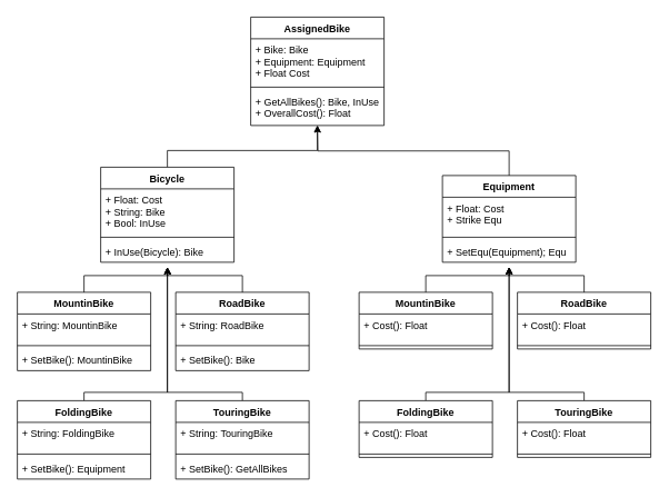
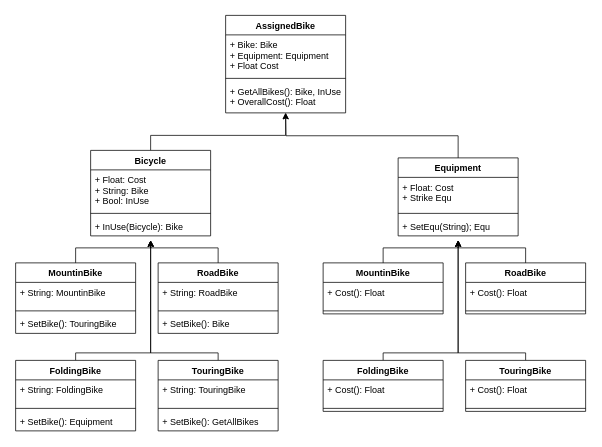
  <mxCell id="0" />
  <mxCell id="1" parent="0" />
  <mxCell id="2" style="edgeStyle=orthogonalEdgeStyle;rounded=0;orthogonalLoop=1;jettySize=auto;html=1;exitX=0.5;exitY=0;exitDx=0;exitDy=0;" edge="1" parent="1" source="3"><mxGeometry relative="1" as="geometry"><mxPoint x="380" y="150" as="targetPoint" /><Array as="points"><mxPoint x="200" y="180" /><mxPoint x="380" y="180" /></Array></mxGeometry></mxCell>
  <mxCell id="3" value="Bicycle&#10;" style="swimlane;fontStyle=1;align=center;verticalAlign=top;childLayout=stackLayout;horizontal=1;startSize=26;horizontalStack=0;resizeParent=1;resizeParentMax=0;resizeLast=0;collapsible=1;marginBottom=0;" vertex="1" parent="1"><mxGeometry x="120" y="200" width="160" height="114" as="geometry" /></mxCell>
  <mxCell id="4" value="+ Float: Cost&#10;+ String: Bike&#10;+ Bool: InUse" style="text;strokeColor=none;fillColor=none;align=left;verticalAlign=top;spacingLeft=4;spacingRight=4;overflow=hidden;rotatable=0;points=[[0,0.5],[1,0.5]];portConstraint=eastwest;" vertex="1" parent="3"><mxGeometry y="26" width="160" height="54" as="geometry" /></mxCell>
  <mxCell id="5" value="" style="line;strokeWidth=1;fillColor=none;align=left;verticalAlign=middle;spacingTop=-1;spacingLeft=3;spacingRight=3;rotatable=0;labelPosition=right;points=[];portConstraint=eastwest;" vertex="1" parent="3"><mxGeometry y="80" width="160" height="8" as="geometry" /></mxCell>
  <mxCell id="6" value="+ InUse(Bicycle): Bike" style="text;strokeColor=none;fillColor=none;align=left;verticalAlign=top;spacingLeft=4;spacingRight=4;overflow=hidden;rotatable=0;points=[[0,0.5],[1,0.5]];portConstraint=eastwest;" vertex="1" parent="3"><mxGeometry y="88" width="160" height="26" as="geometry" /></mxCell>
  <mxCell id="7" style="edgeStyle=orthogonalEdgeStyle;rounded=0;orthogonalLoop=1;jettySize=auto;html=1;exitX=0.5;exitY=0;exitDx=0;exitDy=0;" edge="1" parent="1" source="8"><mxGeometry relative="1" as="geometry"><mxPoint x="200" y="320" as="targetPoint" /></mxGeometry></mxCell>
  <mxCell id="8" value="RoadBike&#10;" style="swimlane;fontStyle=1;align=center;verticalAlign=top;childLayout=stackLayout;horizontal=1;startSize=26;horizontalStack=0;resizeParent=1;resizeParentMax=0;resizeLast=0;collapsible=1;marginBottom=0;" vertex="1" parent="1"><mxGeometry x="210" y="350" width="160" height="94" as="geometry" /></mxCell>
  <mxCell id="9" value="+ String: RoadBike" style="text;strokeColor=none;fillColor=none;align=left;verticalAlign=top;spacingLeft=4;spacingRight=4;overflow=hidden;rotatable=0;points=[[0,0.5],[1,0.5]];portConstraint=eastwest;" vertex="1" parent="8"><mxGeometry y="26" width="160" height="34" as="geometry" /></mxCell>
  <mxCell id="10" value="" style="line;strokeWidth=1;fillColor=none;align=left;verticalAlign=middle;spacingTop=-1;spacingLeft=3;spacingRight=3;rotatable=0;labelPosition=right;points=[];portConstraint=eastwest;" vertex="1" parent="8"><mxGeometry y="60" width="160" height="8" as="geometry" /></mxCell>
  <mxCell id="11" value="+ SetBike(): Bike" style="text;strokeColor=none;fillColor=none;align=left;verticalAlign=top;spacingLeft=4;spacingRight=4;overflow=hidden;rotatable=0;points=[[0,0.5],[1,0.5]];portConstraint=eastwest;" vertex="1" parent="8"><mxGeometry y="68" width="160" height="26" as="geometry" /></mxCell>
  <mxCell id="12" style="edgeStyle=orthogonalEdgeStyle;rounded=0;orthogonalLoop=1;jettySize=auto;html=1;exitX=0.5;exitY=0;exitDx=0;exitDy=0;entryX=0.5;entryY=1.231;entryDx=0;entryDy=0;entryPerimeter=0;" edge="1" parent="1" source="13" target="6"><mxGeometry relative="1" as="geometry"><mxPoint x="200" y="330" as="targetPoint" /><Array as="points"><mxPoint x="100" y="330" /><mxPoint x="200" y="330" /></Array></mxGeometry></mxCell>
  <mxCell id="13" value="MountinBike" style="swimlane;fontStyle=1;align=center;verticalAlign=top;childLayout=stackLayout;horizontal=1;startSize=26;horizontalStack=0;resizeParent=1;resizeParentMax=0;resizeLast=0;collapsible=1;marginBottom=0;" vertex="1" parent="1"><mxGeometry x="20" y="350" width="160" height="94" as="geometry" /></mxCell>
  <mxCell id="14" value="+ String: MountinBike" style="text;strokeColor=none;fillColor=none;align=left;verticalAlign=top;spacingLeft=4;spacingRight=4;overflow=hidden;rotatable=0;points=[[0,0.5],[1,0.5]];portConstraint=eastwest;" vertex="1" parent="13"><mxGeometry y="26" width="160" height="34" as="geometry" /></mxCell>
  <mxCell id="15" value="" style="line;strokeWidth=1;fillColor=none;align=left;verticalAlign=middle;spacingTop=-1;spacingLeft=3;spacingRight=3;rotatable=0;labelPosition=right;points=[];portConstraint=eastwest;" vertex="1" parent="13"><mxGeometry y="60" width="160" height="8" as="geometry" /></mxCell>
- <mxCell id="16" value="+ SetBike(): MountinBike" style="text;strokeColor=none;fillColor=none;align=left;verticalAlign=top;spacingLeft=4;spacingRight=4;overflow=hidden;rotatable=0;points=[[0,0.5],[1,0.5]];portConstraint=eastwest;" vertex="1" parent="13"><mxGeometry y="68" width="160" height="26" as="geometry" /></mxCell>
+ <mxCell id="16" value="+ SetBike(): TouringBike" style="text;strokeColor=none;fillColor=none;align=left;verticalAlign=top;spacingLeft=4;spacingRight=4;overflow=hidden;rotatable=0;points=[[0,0.5],[1,0.5]];portConstraint=eastwest;" vertex="1" parent="13"><mxGeometry y="68" width="160" height="26" as="geometry" /></mxCell>
  <mxCell id="17" style="edgeStyle=orthogonalEdgeStyle;rounded=0;orthogonalLoop=1;jettySize=auto;html=1;exitX=0.5;exitY=0;exitDx=0;exitDy=0;" edge="1" parent="1" source="18"><mxGeometry relative="1" as="geometry"><mxPoint x="200" y="320" as="targetPoint" /><Array as="points"><mxPoint x="290" y="470" /><mxPoint x="200" y="470" /></Array></mxGeometry></mxCell>
  <mxCell id="18" value="TouringBike" style="swimlane;fontStyle=1;align=center;verticalAlign=top;childLayout=stackLayout;horizontal=1;startSize=26;horizontalStack=0;resizeParent=1;resizeParentMax=0;resizeLast=0;collapsible=1;marginBottom=0;" vertex="1" parent="1"><mxGeometry x="210" y="480" width="160" height="94" as="geometry" /></mxCell>
  <mxCell id="19" value="+ String: TouringBike" style="text;strokeColor=none;fillColor=none;align=left;verticalAlign=top;spacingLeft=4;spacingRight=4;overflow=hidden;rotatable=0;points=[[0,0.5],[1,0.5]];portConstraint=eastwest;" vertex="1" parent="18"><mxGeometry y="26" width="160" height="34" as="geometry" /></mxCell>
  <mxCell id="20" value="" style="line;strokeWidth=1;fillColor=none;align=left;verticalAlign=middle;spacingTop=-1;spacingLeft=3;spacingRight=3;rotatable=0;labelPosition=right;points=[];portConstraint=eastwest;" vertex="1" parent="18"><mxGeometry y="60" width="160" height="8" as="geometry" /></mxCell>
  <mxCell id="21" value="+ SetBike(): GetAllBikes" style="text;strokeColor=none;fillColor=none;align=left;verticalAlign=top;spacingLeft=4;spacingRight=4;overflow=hidden;rotatable=0;points=[[0,0.5],[1,0.5]];portConstraint=eastwest;" vertex="1" parent="18"><mxGeometry y="68" width="160" height="26" as="geometry" /></mxCell>
  <mxCell id="22" style="edgeStyle=orthogonalEdgeStyle;rounded=0;orthogonalLoop=1;jettySize=auto;html=1;exitX=0.5;exitY=0;exitDx=0;exitDy=0;" edge="1" parent="1" source="23"><mxGeometry relative="1" as="geometry"><mxPoint x="200" y="320" as="targetPoint" /><Array as="points"><mxPoint x="100" y="470" /><mxPoint x="200" y="470" /></Array></mxGeometry></mxCell>
  <mxCell id="23" value="FoldingBike" style="swimlane;fontStyle=1;align=center;verticalAlign=top;childLayout=stackLayout;horizontal=1;startSize=26;horizontalStack=0;resizeParent=1;resizeParentMax=0;resizeLast=0;collapsible=1;marginBottom=0;" vertex="1" parent="1"><mxGeometry x="20" y="480" width="160" height="94" as="geometry" /></mxCell>
  <mxCell id="24" value="+ String: FoldingBike" style="text;strokeColor=none;fillColor=none;align=left;verticalAlign=top;spacingLeft=4;spacingRight=4;overflow=hidden;rotatable=0;points=[[0,0.5],[1,0.5]];portConstraint=eastwest;" vertex="1" parent="23"><mxGeometry y="26" width="160" height="34" as="geometry" /></mxCell>
  <mxCell id="25" value="" style="line;strokeWidth=1;fillColor=none;align=left;verticalAlign=middle;spacingTop=-1;spacingLeft=3;spacingRight=3;rotatable=0;labelPosition=right;points=[];portConstraint=eastwest;" vertex="1" parent="23"><mxGeometry y="60" width="160" height="8" as="geometry" /></mxCell>
  <mxCell id="26" value="+ SetBike(): Equipment" style="text;strokeColor=none;fillColor=none;align=left;verticalAlign=top;spacingLeft=4;spacingRight=4;overflow=hidden;rotatable=0;points=[[0,0.5],[1,0.5]];portConstraint=eastwest;" vertex="1" parent="23"><mxGeometry y="68" width="160" height="26" as="geometry" /></mxCell>
  <mxCell id="27" value="AssignedBike" style="swimlane;fontStyle=1;align=center;verticalAlign=top;childLayout=stackLayout;horizontal=1;startSize=26;horizontalStack=0;resizeParent=1;resizeParentMax=0;resizeLast=0;collapsible=1;marginBottom=0;" vertex="1" parent="1"><mxGeometry x="300" y="20" width="160" height="130" as="geometry" /></mxCell>
  <mxCell id="28" value="+ Bike: Bike&#10;+ Equipment: Equipment&#10;+ Float Cost" style="text;strokeColor=none;fillColor=none;align=left;verticalAlign=top;spacingLeft=4;spacingRight=4;overflow=hidden;rotatable=0;points=[[0,0.5],[1,0.5]];portConstraint=eastwest;" vertex="1" parent="27"><mxGeometry y="26" width="160" height="54" as="geometry" /></mxCell>
  <mxCell id="29" value="" style="line;strokeWidth=1;fillColor=none;align=left;verticalAlign=middle;spacingTop=-1;spacingLeft=3;spacingRight=3;rotatable=0;labelPosition=right;points=[];portConstraint=eastwest;" vertex="1" parent="27"><mxGeometry y="80" width="160" height="8" as="geometry" /></mxCell>
  <mxCell id="30" value="+ GetAllBikes(): Bike, InUse&#10;+ OverallCost(): Float" style="text;strokeColor=none;fillColor=none;align=left;verticalAlign=top;spacingLeft=4;spacingRight=4;overflow=hidden;rotatable=0;points=[[0,0.5],[1,0.5]];portConstraint=eastwest;" vertex="1" parent="27"><mxGeometry y="88" width="160" height="42" as="geometry" /></mxCell>
  <mxCell id="31" style="edgeStyle=orthogonalEdgeStyle;rounded=0;orthogonalLoop=1;jettySize=auto;html=1;exitX=0.5;exitY=0;exitDx=0;exitDy=0;" edge="1" parent="1" source="32"><mxGeometry relative="1" as="geometry"><mxPoint x="380" y="150" as="targetPoint" /></mxGeometry></mxCell>
  <mxCell id="32" value="Equipment" style="swimlane;fontStyle=1;align=center;verticalAlign=top;childLayout=stackLayout;horizontal=1;startSize=26;horizontalStack=0;resizeParent=1;resizeParentMax=0;resizeLast=0;collapsible=1;marginBottom=0;" vertex="1" parent="1"><mxGeometry x="530" y="210" width="160" height="104" as="geometry" /></mxCell>
  <mxCell id="33" value="+ Float: Cost&#10;+ Strike Equ" style="text;strokeColor=none;fillColor=none;align=left;verticalAlign=top;spacingLeft=4;spacingRight=4;overflow=hidden;rotatable=0;points=[[0,0.5],[1,0.5]];portConstraint=eastwest;" vertex="1" parent="32"><mxGeometry y="26" width="160" height="44" as="geometry" /></mxCell>
  <mxCell id="34" value="" style="line;strokeWidth=1;fillColor=none;align=left;verticalAlign=middle;spacingTop=-1;spacingLeft=3;spacingRight=3;rotatable=0;labelPosition=right;points=[];portConstraint=eastwest;" vertex="1" parent="32"><mxGeometry y="70" width="160" height="8" as="geometry" /></mxCell>
- <mxCell id="35" value="+ SetEqu(Equipment); Equ" style="text;strokeColor=none;fillColor=none;align=left;verticalAlign=top;spacingLeft=4;spacingRight=4;overflow=hidden;rotatable=0;points=[[0,0.5],[1,0.5]];portConstraint=eastwest;" vertex="1" parent="32"><mxGeometry y="78" width="160" height="26" as="geometry" /></mxCell>
+ <mxCell id="35" value="+ SetEqu(String); Equ" style="text;strokeColor=none;fillColor=none;align=left;verticalAlign=top;spacingLeft=4;spacingRight=4;overflow=hidden;rotatable=0;points=[[0,0.5],[1,0.5]];portConstraint=eastwest;" vertex="1" parent="32"><mxGeometry y="78" width="160" height="26" as="geometry" /></mxCell>
  <mxCell id="36" style="edgeStyle=orthogonalEdgeStyle;rounded=0;orthogonalLoop=1;jettySize=auto;html=1;exitX=0.5;exitY=0;exitDx=0;exitDy=0;" edge="1" parent="1"><mxGeometry relative="1" as="geometry"><mxPoint x="610" y="320" as="targetPoint" /><mxPoint x="700" y="350" as="sourcePoint" /><Array as="points"><mxPoint x="700" y="330" /><mxPoint x="610" y="330" /></Array></mxGeometry></mxCell>
  <mxCell id="37" style="edgeStyle=orthogonalEdgeStyle;rounded=0;orthogonalLoop=1;jettySize=auto;html=1;exitX=0.5;exitY=0;exitDx=0;exitDy=0;entryX=0.5;entryY=1.231;entryDx=0;entryDy=0;entryPerimeter=0;" edge="1" parent="1" source="38" target="35"><mxGeometry relative="1" as="geometry"><mxPoint x="610" y="330" as="targetPoint" /><Array as="points"><mxPoint x="510" y="330" /><mxPoint x="610" y="330" /></Array></mxGeometry></mxCell>
  <mxCell id="38" value="MountinBike" style="swimlane;fontStyle=1;align=center;verticalAlign=top;childLayout=stackLayout;horizontal=1;startSize=26;horizontalStack=0;resizeParent=1;resizeParentMax=0;resizeLast=0;collapsible=1;marginBottom=0;" vertex="1" parent="1"><mxGeometry x="430" y="350" width="160" height="68" as="geometry" /></mxCell>
  <mxCell id="39" value="+ Cost(): Float" style="text;strokeColor=none;fillColor=none;align=left;verticalAlign=top;spacingLeft=4;spacingRight=4;overflow=hidden;rotatable=0;points=[[0,0.5],[1,0.5]];portConstraint=eastwest;" vertex="1" parent="38"><mxGeometry y="26" width="160" height="34" as="geometry" /></mxCell>
  <mxCell id="40" value="" style="line;strokeWidth=1;fillColor=none;align=left;verticalAlign=middle;spacingTop=-1;spacingLeft=3;spacingRight=3;rotatable=0;labelPosition=right;points=[];portConstraint=eastwest;" vertex="1" parent="38"><mxGeometry y="60" width="160" height="8" as="geometry" /></mxCell>
  <mxCell id="41" style="edgeStyle=orthogonalEdgeStyle;rounded=0;orthogonalLoop=1;jettySize=auto;html=1;exitX=0.5;exitY=0;exitDx=0;exitDy=0;" edge="1" parent="1" source="42"><mxGeometry relative="1" as="geometry"><mxPoint x="610" y="320" as="targetPoint" /><Array as="points"><mxPoint x="700" y="470" /><mxPoint x="610" y="470" /></Array></mxGeometry></mxCell>
  <mxCell id="42" value="TouringBike" style="swimlane;fontStyle=1;align=center;verticalAlign=top;childLayout=stackLayout;horizontal=1;startSize=26;horizontalStack=0;resizeParent=1;resizeParentMax=0;resizeLast=0;collapsible=1;marginBottom=0;" vertex="1" parent="1"><mxGeometry x="620" y="480" width="160" height="68" as="geometry" /></mxCell>
  <mxCell id="43" value="+ Cost(): Float" style="text;strokeColor=none;fillColor=none;align=left;verticalAlign=top;spacingLeft=4;spacingRight=4;overflow=hidden;rotatable=0;points=[[0,0.5],[1,0.5]];portConstraint=eastwest;" vertex="1" parent="42"><mxGeometry y="26" width="160" height="34" as="geometry" /></mxCell>
  <mxCell id="44" value="" style="line;strokeWidth=1;fillColor=none;align=left;verticalAlign=middle;spacingTop=-1;spacingLeft=3;spacingRight=3;rotatable=0;labelPosition=right;points=[];portConstraint=eastwest;" vertex="1" parent="42"><mxGeometry y="60" width="160" height="8" as="geometry" /></mxCell>
  <mxCell id="45" style="edgeStyle=orthogonalEdgeStyle;rounded=0;orthogonalLoop=1;jettySize=auto;html=1;exitX=0.5;exitY=0;exitDx=0;exitDy=0;" edge="1" parent="1" source="46"><mxGeometry relative="1" as="geometry"><mxPoint x="610" y="320" as="targetPoint" /><Array as="points"><mxPoint x="510" y="470" /><mxPoint x="610" y="470" /></Array></mxGeometry></mxCell>
  <mxCell id="46" value="FoldingBike" style="swimlane;fontStyle=1;align=center;verticalAlign=top;childLayout=stackLayout;horizontal=1;startSize=26;horizontalStack=0;resizeParent=1;resizeParentMax=0;resizeLast=0;collapsible=1;marginBottom=0;" vertex="1" parent="1"><mxGeometry x="430" y="480" width="160" height="68" as="geometry" /></mxCell>
  <mxCell id="47" value="+ Cost(): Float" style="text;strokeColor=none;fillColor=none;align=left;verticalAlign=top;spacingLeft=4;spacingRight=4;overflow=hidden;rotatable=0;points=[[0,0.5],[1,0.5]];portConstraint=eastwest;" vertex="1" parent="46"><mxGeometry y="26" width="160" height="34" as="geometry" /></mxCell>
  <mxCell id="48" value="" style="line;strokeWidth=1;fillColor=none;align=left;verticalAlign=middle;spacingTop=-1;spacingLeft=3;spacingRight=3;rotatable=0;labelPosition=right;points=[];portConstraint=eastwest;" vertex="1" parent="46"><mxGeometry y="60" width="160" height="8" as="geometry" /></mxCell>
  <mxCell id="49" value="RoadBike" style="swimlane;fontStyle=1;align=center;verticalAlign=top;childLayout=stackLayout;horizontal=1;startSize=26;horizontalStack=0;resizeParent=1;resizeParentMax=0;resizeLast=0;collapsible=1;marginBottom=0;" vertex="1" parent="1"><mxGeometry x="620" y="350" width="160" height="68" as="geometry" /></mxCell>
  <mxCell id="50" value="+ Cost(): Float" style="text;strokeColor=none;fillColor=none;align=left;verticalAlign=top;spacingLeft=4;spacingRight=4;overflow=hidden;rotatable=0;points=[[0,0.5],[1,0.5]];portConstraint=eastwest;" vertex="1" parent="49"><mxGeometry y="26" width="160" height="34" as="geometry" /></mxCell>
  <mxCell id="51" value="" style="line;strokeWidth=1;fillColor=none;align=left;verticalAlign=middle;spacingTop=-1;spacingLeft=3;spacingRight=3;rotatable=0;labelPosition=right;points=[];portConstraint=eastwest;" vertex="1" parent="49"><mxGeometry y="60" width="160" height="8" as="geometry" /></mxCell>
